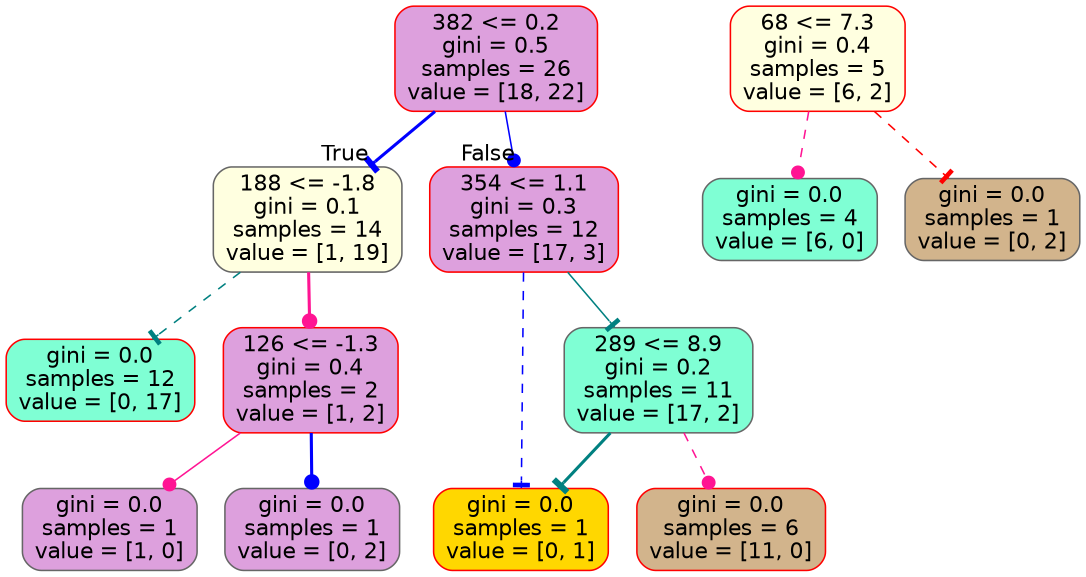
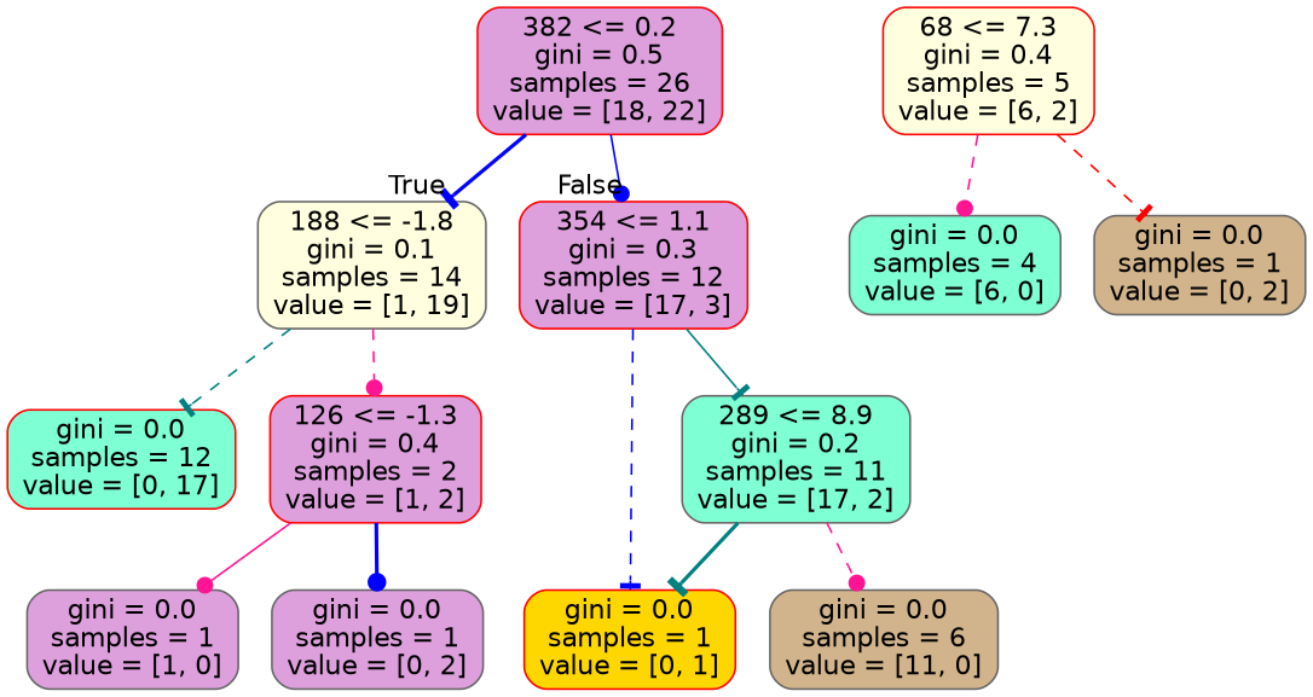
  digraph {
    node [color=gray40 fillcolor=plum fontname=helvetica shape=box style="rounded,filled"]
    edge [arrowhead=tee color=blue fontname=helvetica style=dashed]
    n1 [color=red label="382 <= 0.2\ngini = 0.5\nsamples = 26\nvalue = [18, 22]"]
    n2 [fillcolor=lightyellow label="188 <= -1.8\ngini = 0.1\nsamples = 14\nvalue = [1, 19]"]
    n3 [color=red label="354 <= 1.1\ngini = 0.3\nsamples = 12\nvalue = [17, 3]"]
    n4 [color=red fillcolor=aquamarine label="gini = 0.0\nsamples = 12\nvalue = [0, 17]"]
    n5 [color=red label="126 <= -1.3\ngini = 0.4\nsamples = 2\nvalue = [1, 2]"]
    n6 [color=red fillcolor=gold label="gini = 0.0\nsamples = 1\nvalue = [0, 1]"]
    n7 [fillcolor=aquamarine label="289 <= 8.9\ngini = 0.2\nsamples = 11\nvalue = [17, 2]"]
    n8 [label="gini = 0.0\nsamples = 1\nvalue = [1, 0]"]
    n9 [label="gini = 0.0\nsamples = 1\nvalue = [0, 2]"]
-   n10 [color=red fillcolor=tan label="gini = 0.0\nsamples = 6\nvalue = [11, 0]"]
+   n10 [fillcolor=tan label="gini = 0.0\nsamples = 6\nvalue = [11, 0]"]
    n11 [color=red fillcolor=lightyellow label="68 <= 7.3\ngini = 0.4\nsamples = 5\nvalue = [6, 2]"]
    n12 [fillcolor=aquamarine label="gini = 0.0\nsamples = 4\nvalue = [6, 0]"]
    n13 [fillcolor=tan label="gini = 0.0\nsamples = 1\nvalue = [0, 2]"]
    n1 -> n2 [headlabel=True labelangle=45 labeldistance=2.5 style=bold]
    n1 -> n3 [arrowhead=dot headlabel=False labelangle=-45 labeldistance=2.5 style=solid]
    n2 -> n4 [color=teal]
-   n2 -> n5 [arrowhead=dot color=deeppink style=bold]
+   n2 -> n5 [arrowhead=dot color=deeppink]
    n3 -> n6
    n3 -> n7 [color=teal style=solid]
    n5 -> n8 [arrowhead=dot color=deeppink style=solid]
    n5 -> n9 [arrowhead=dot style=bold]
    n7 -> n6 [color=teal style=bold]
    n7 -> n10 [arrowhead=dot color=deeppink]
    n11 -> n12 [arrowhead=dot color=deeppink]
    n11 -> n13 [color=red]
  }
